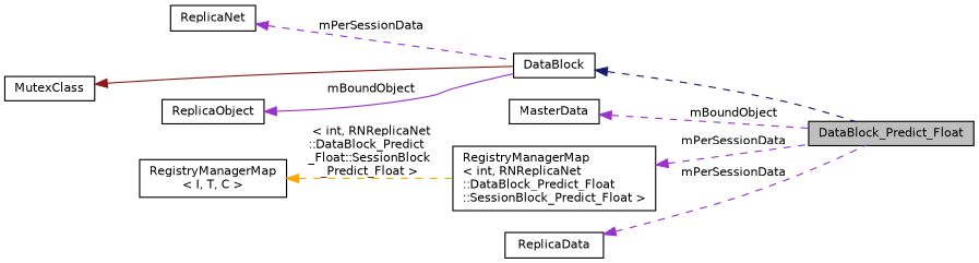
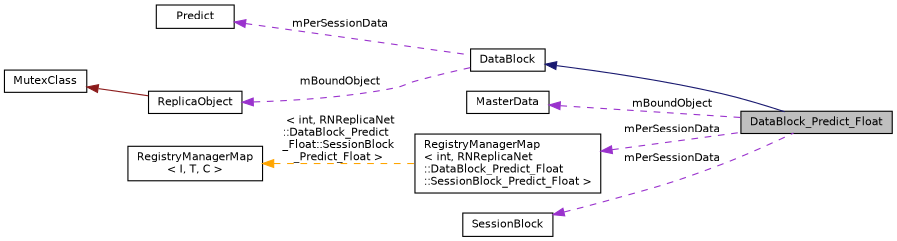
  digraph {
    rankdir=LR
    node [color=black fillcolor=white fontname=Helvetica fontsize=10 shape=record style=filled]
    edge [color=darkorchid3 dir=back fontname=Helvetica fontsize=10 labelfontname=Helvetica labelfontsize=10 style=dashed]
    n1 [fillcolor=grey75 fontcolor=black height=0.2 label=DataBlock_Predict_Float width=0.4]
    n2 [height=0.2 label=DataBlock width=0.4]
-   n3 [height=0.2 label=ReplicaNet width=0.4]
+   n3 [height=0.2 label=Predict width=0.4]
    n4 [height=0.2 label=ReplicaObject width=0.4]
    n5 [height=0.2 label=MutexClass width=0.4]
    n6 [height=0.2 label=MasterData width=0.4]
    n7 [height=0.2 label="RegistryManagerMap\l\< int, RNReplicaNet\l::DataBlock_Predict_Float\l::SessionBlock_Predict_Float \>" width=0.4]
    n8 [height=0.2 label="RegistryManagerMap\l\< I, T, C \>" width=0.4]
-   n9 [height=0.2 label=ReplicaData width=0.4]
-   n2 -> n1 [color=midnightblue]
+   n9 [height=0.2 label=SessionBlock width=0.4]
+   n2 -> n1 [color=midnightblue style=solid]
    n3 -> n2 [label=" mPerSessionData"]
-   n4 -> n2 [label=" mBoundObject" style=solid]
-   n5 -> n2 [color=firebrick4 style=solid]
+   n4 -> n2 [label=" mBoundObject"]
+   n5 -> n4 [color=firebrick4 style=solid]
    n6 -> n1 [label=" mBoundObject"]
    n7 -> n1 [label=" mPerSessionData"]
    n8 -> n7 [color=orange label=" \< int, RNReplicaNet\l::DataBlock_Predict\l_Float::SessionBlock\l_Predict_Float \>"]
    n9 -> n1 [label=" mPerSessionData"]
  }
